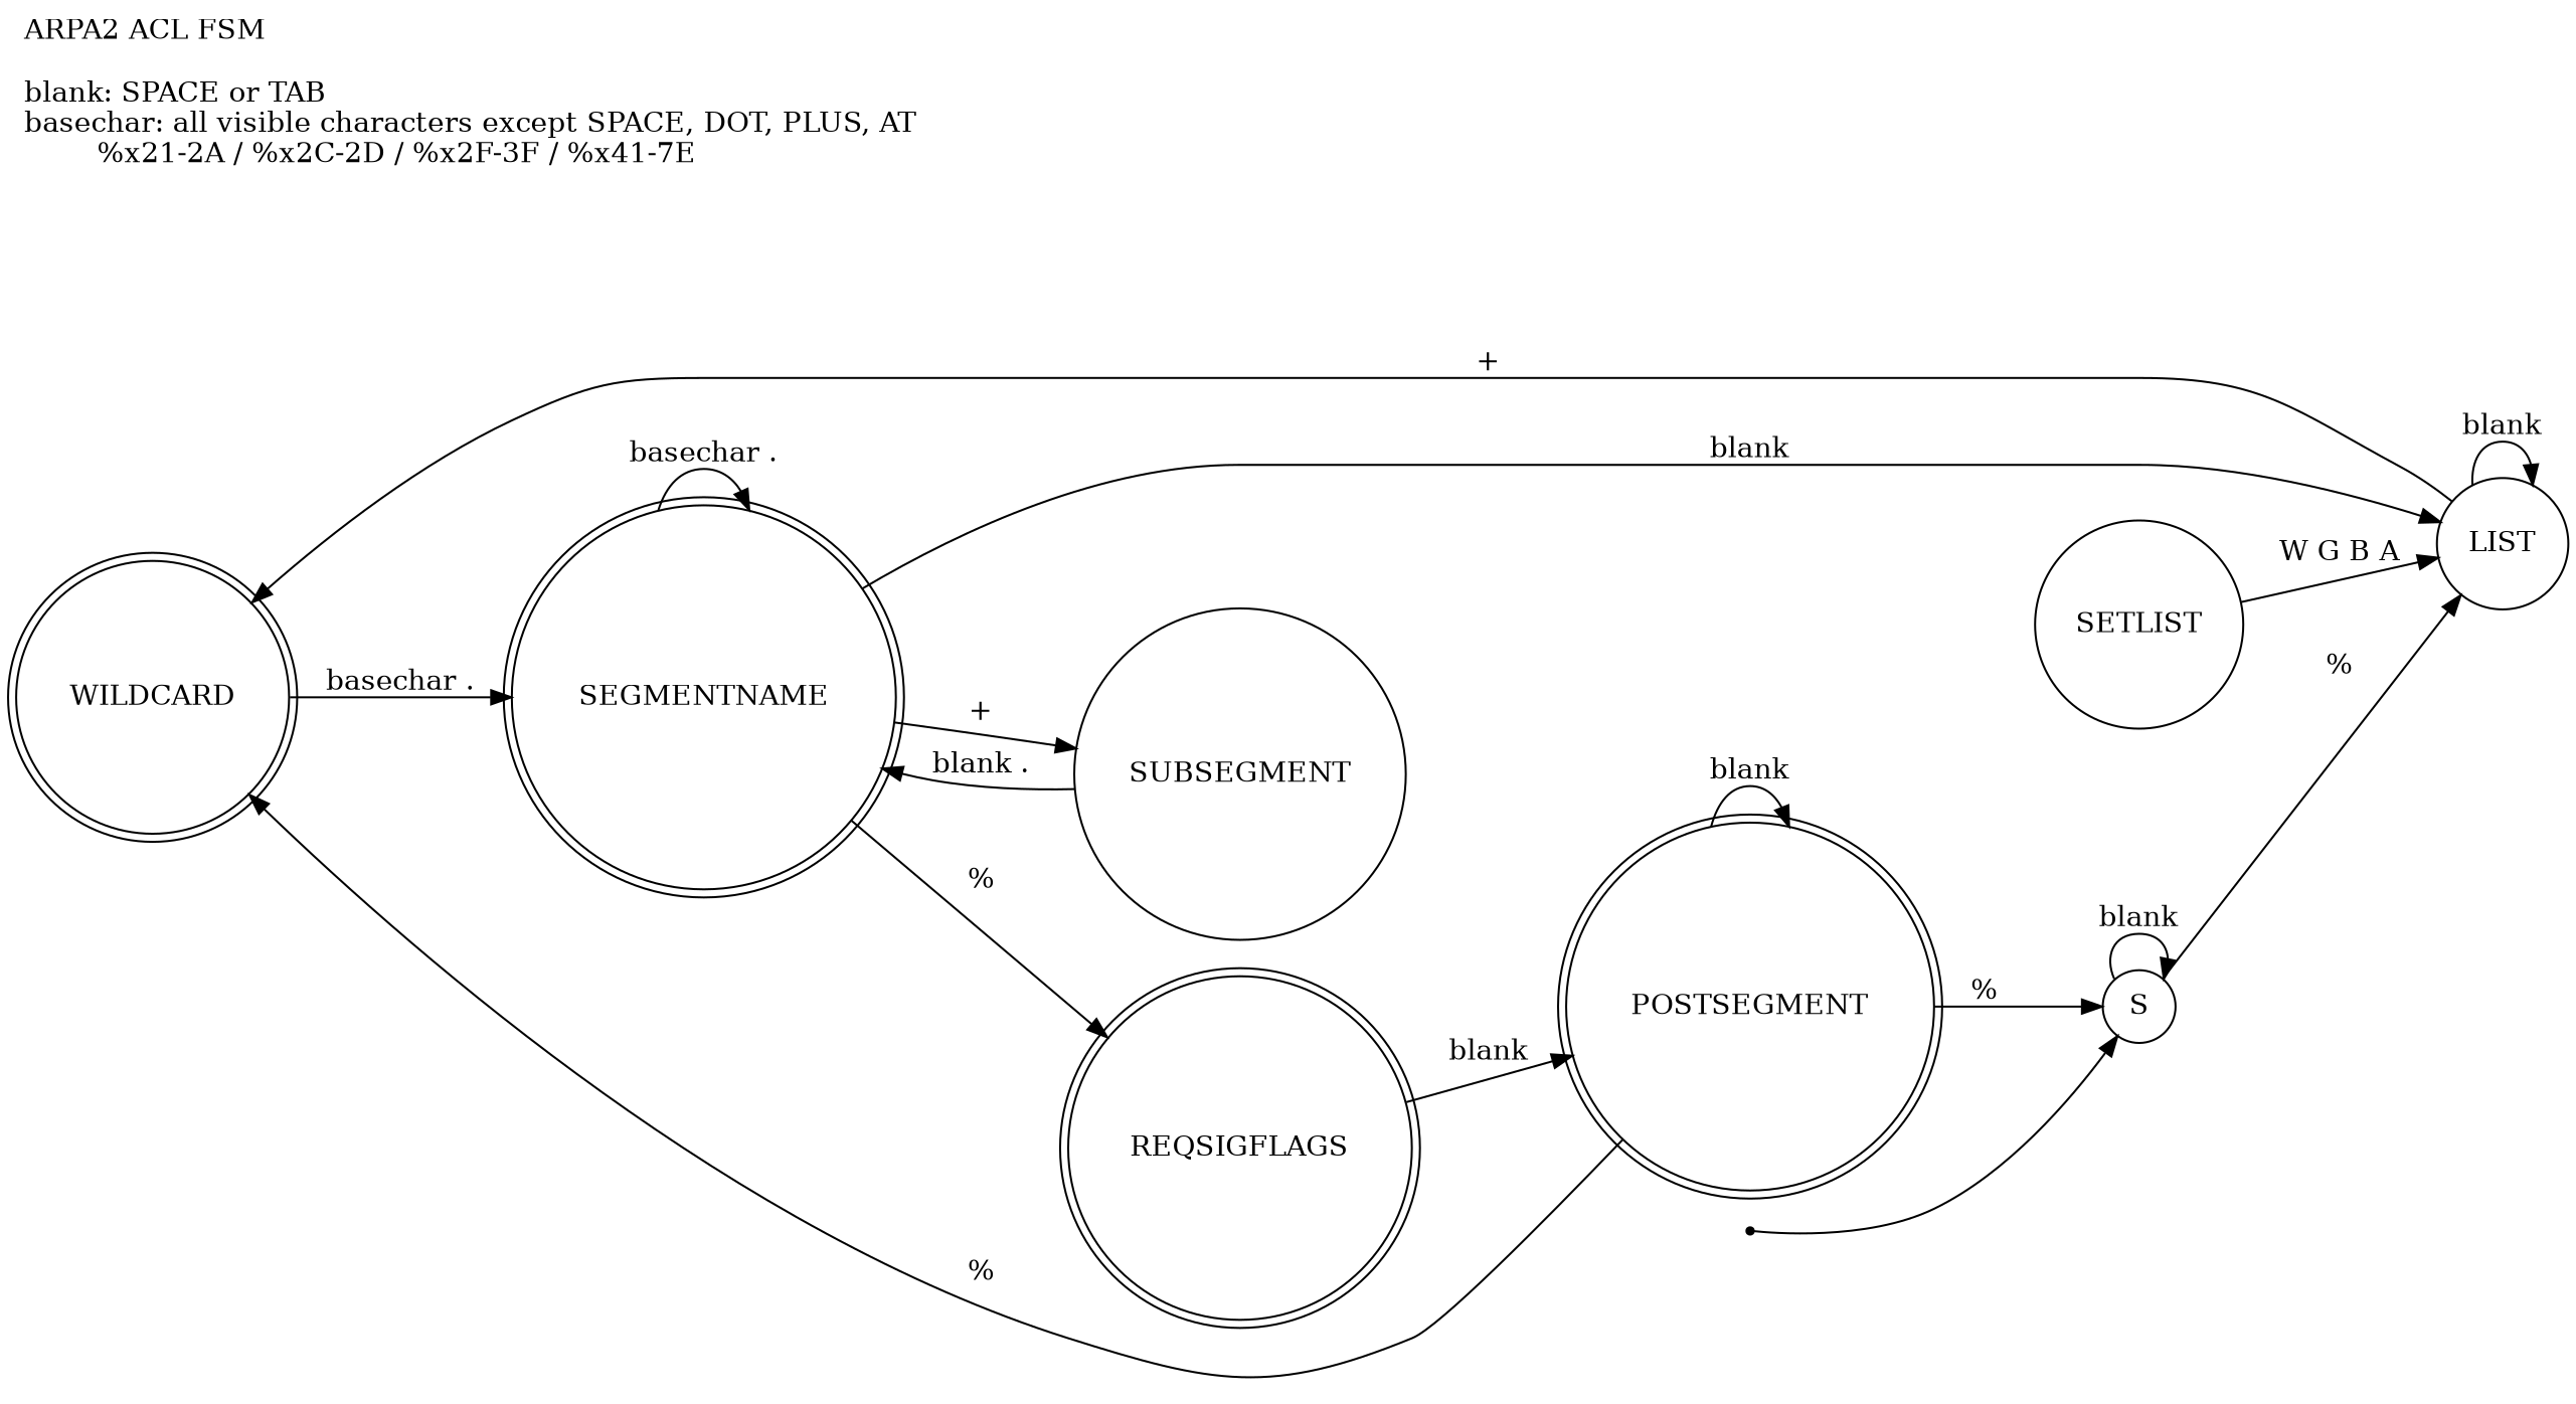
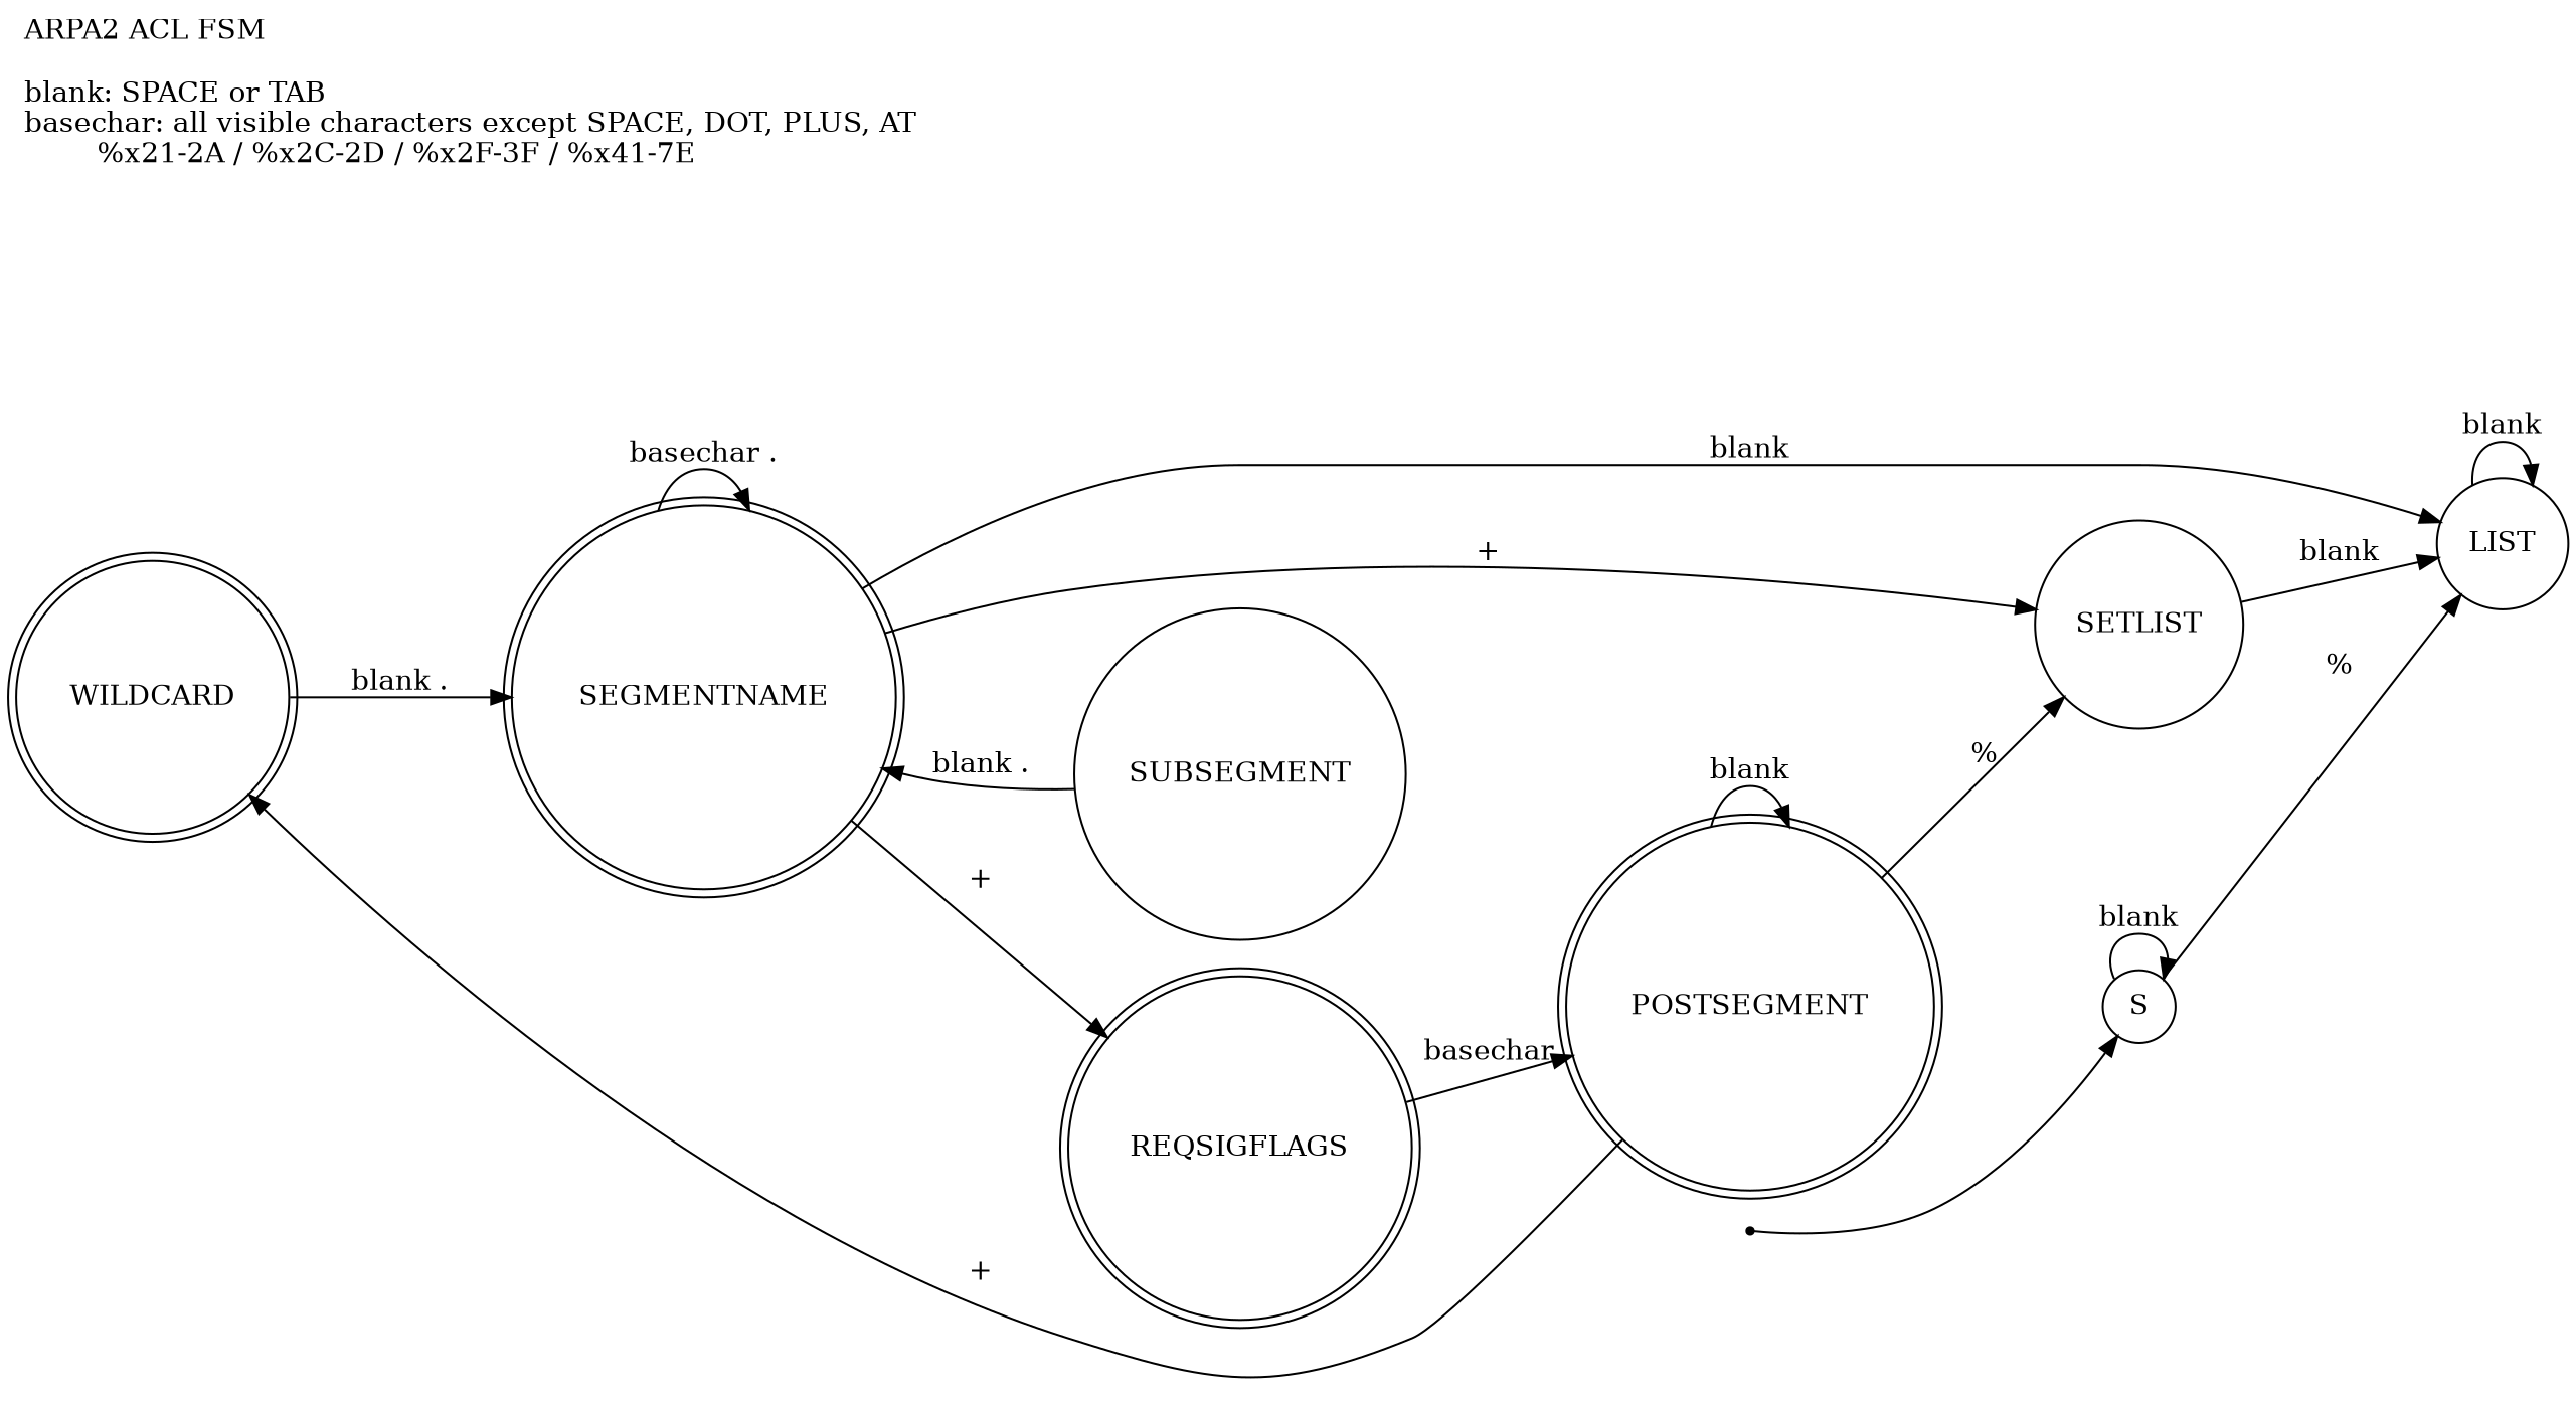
  digraph {
    label="ARPA2 ACL FSM\l\lblank: SPACE or TAB\lbasechar: all visible characters except SPACE, DOT, PLUS, AT\l	%x21-2A / %x2C-2D / %x2F-3F / %x41-7E\l"
    labeljust=l
    labelloc=t
    rankdir=LR
    node [shape=doublecircle]
    WILDCARD
    SEGMENTNAME
    REQSIGFLAGS
    SUBSEGMENT [shape=circle]
    LIST [shape=circle]
    POSTSEGMENT
    SETLIST [shape=circle]
    qi [shape=point]
    S [shape=circle]
-   WILDCARD -> SEGMENTNAME [label="basechar ."]
+   WILDCARD -> SEGMENTNAME [label="blank ."]
    SEGMENTNAME -> SEGMENTNAME [label="basechar ."]
-   SEGMENTNAME -> REQSIGFLAGS [label="%"]
-   SEGMENTNAME -> SUBSEGMENT [label="+"]
+   SEGMENTNAME -> REQSIGFLAGS [label="+"]
+   SEGMENTNAME -> SETLIST [label="+"]
    SEGMENTNAME -> LIST [label=blank]
-   REQSIGFLAGS -> POSTSEGMENT [label=blank]
+   REQSIGFLAGS -> POSTSEGMENT [label=basechar]
    SUBSEGMENT -> SEGMENTNAME [label="blank ."]
-   LIST -> WILDCARD [label="+"]
    LIST -> LIST [label=blank]
-   POSTSEGMENT -> WILDCARD [label="%"]
+   POSTSEGMENT -> WILDCARD [label="+"]
    POSTSEGMENT -> POSTSEGMENT [label=blank]
-   POSTSEGMENT -> S [label="%"]
-   SETLIST -> LIST [label="W G B A"]
+   POSTSEGMENT -> SETLIST [label="%"]
+   SETLIST -> LIST [label=blank]
    qi -> S
    S -> LIST [label="%"]
    S -> S [label=blank]
  }
